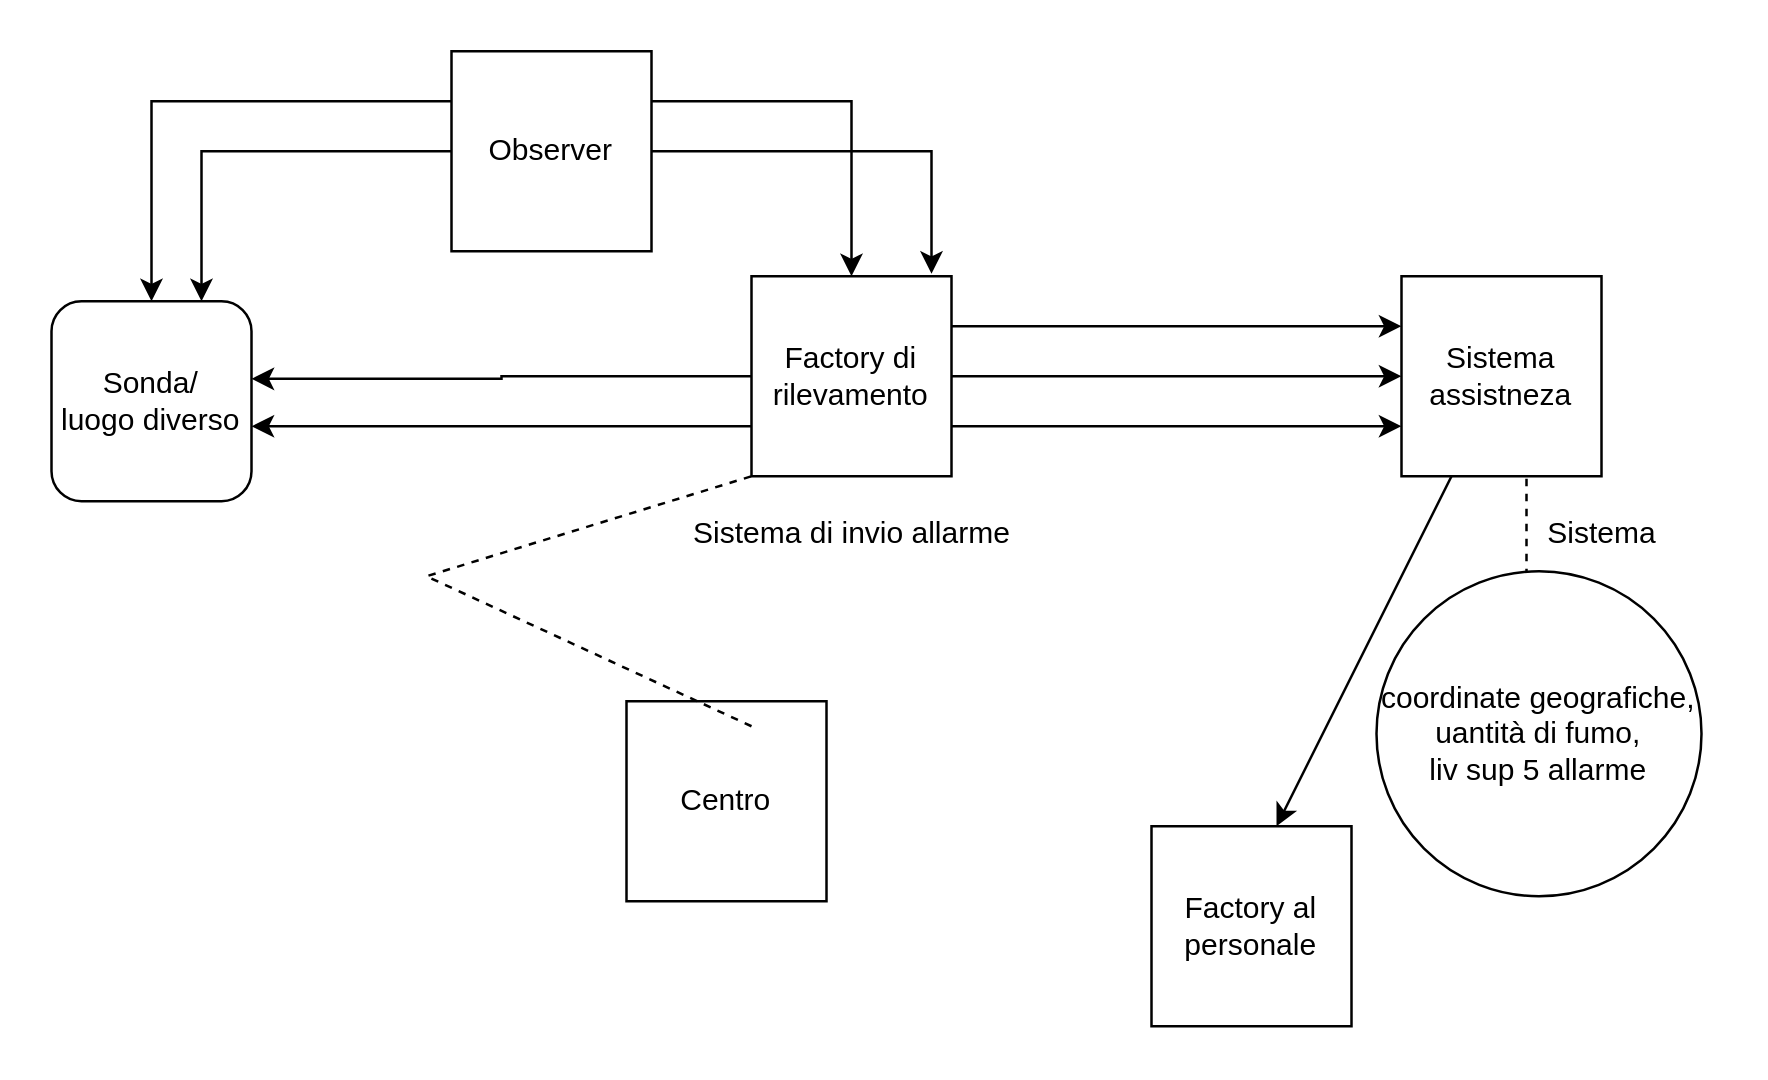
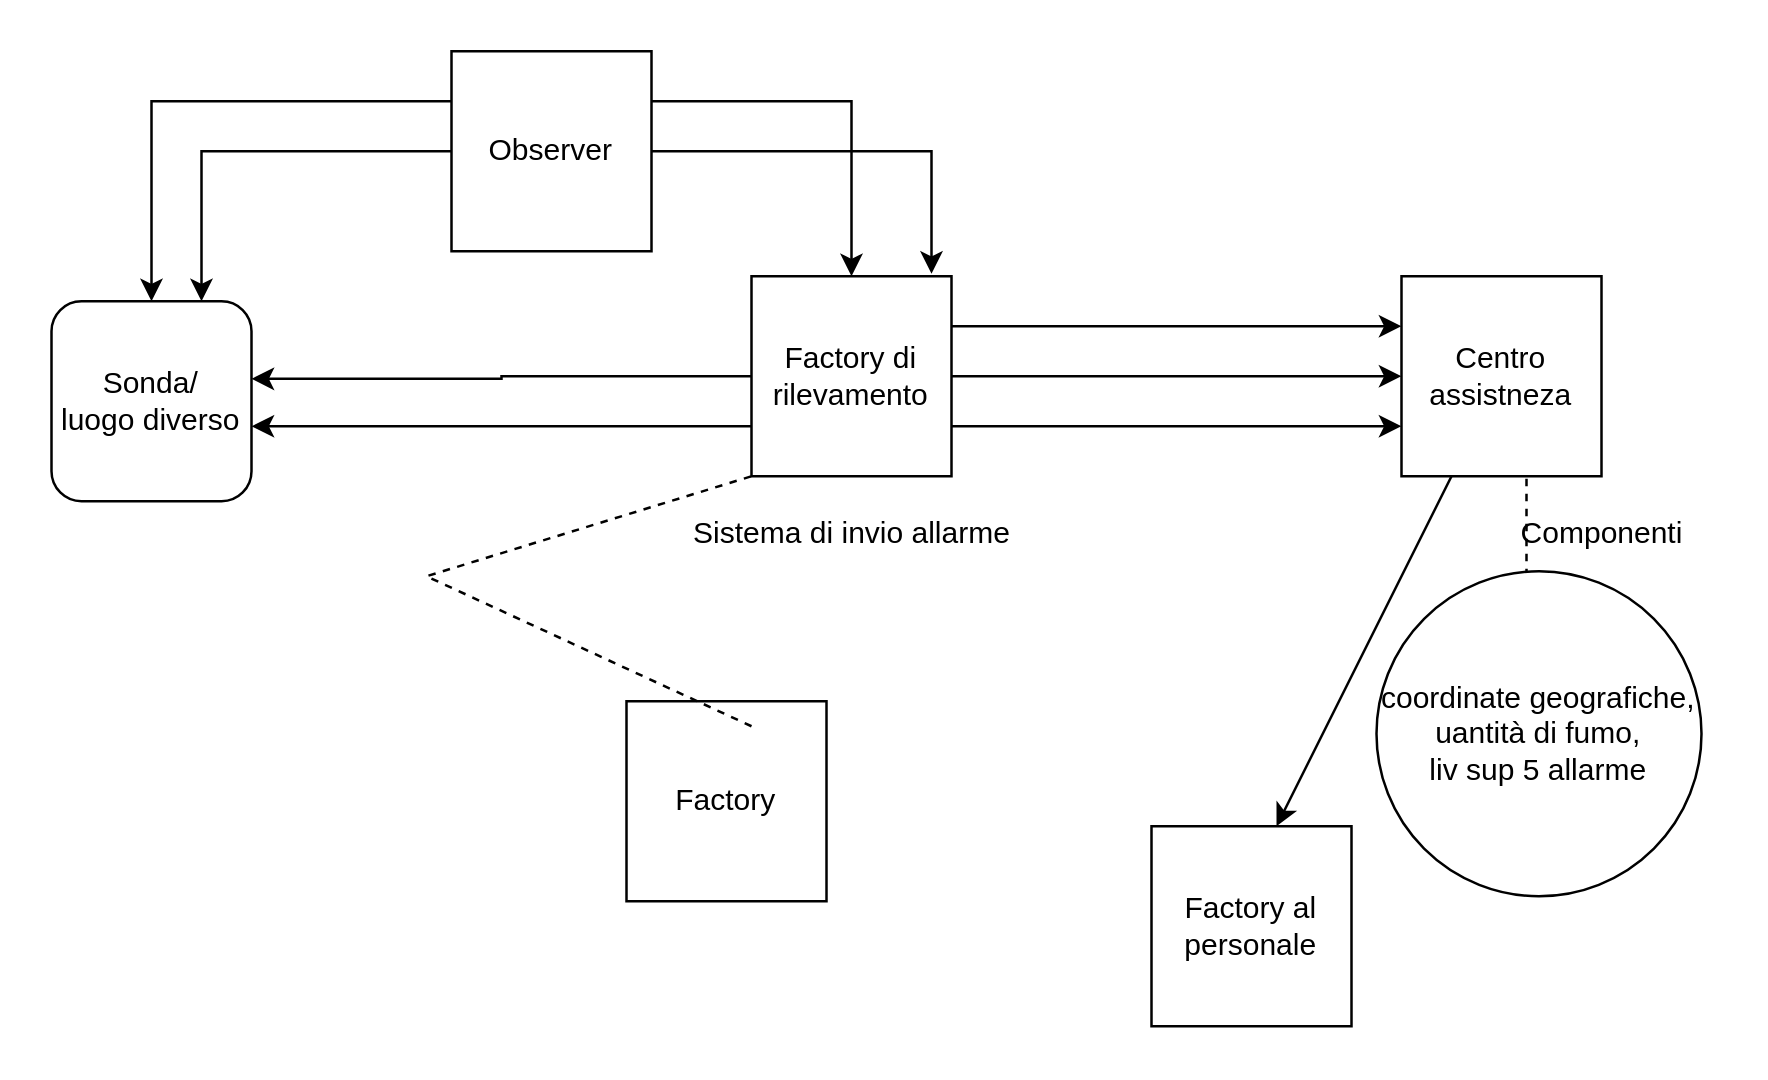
  <mxCell id="0" />
  <mxCell id="1" parent="0" />
  <mxCell id="2" style="edgeStyle=orthogonalEdgeStyle;rounded=0;orthogonalLoop=1;jettySize=auto;html=1;exitX=1;exitY=0.25;exitDx=0;exitDy=0;entryX=0;entryY=0.25;entryDx=0;entryDy=0;" edge="1" parent="1" source="7" target="9"><mxGeometry relative="1" as="geometry" /></mxCell>
  <mxCell id="3" style="edgeStyle=orthogonalEdgeStyle;rounded=0;orthogonalLoop=1;jettySize=auto;html=1;exitX=1;exitY=0.5;exitDx=0;exitDy=0;" edge="1" parent="1" source="7" target="9"><mxGeometry relative="1" as="geometry" /></mxCell>
  <mxCell id="4" style="edgeStyle=orthogonalEdgeStyle;rounded=0;orthogonalLoop=1;jettySize=auto;html=1;exitX=1;exitY=0.75;exitDx=0;exitDy=0;" edge="1" parent="1" source="7" target="9"><mxGeometry relative="1" as="geometry"><Array as="points"><mxPoint x="580" y="170" /><mxPoint x="580" y="170" /></Array></mxGeometry></mxCell>
  <mxCell id="5" style="edgeStyle=orthogonalEdgeStyle;rounded=0;orthogonalLoop=1;jettySize=auto;html=1;exitX=0;exitY=0.5;exitDx=0;exitDy=0;entryX=1;entryY=0.388;entryDx=0;entryDy=0;entryPerimeter=0;" edge="1" parent="1" source="7" target="8"><mxGeometry relative="1" as="geometry" /></mxCell>
  <mxCell id="6" style="edgeStyle=orthogonalEdgeStyle;rounded=0;orthogonalLoop=1;jettySize=auto;html=1;exitX=0;exitY=0.75;exitDx=0;exitDy=0;entryX=1;entryY=0.625;entryDx=0;entryDy=0;entryPerimeter=0;" edge="1" parent="1" source="7" target="8"><mxGeometry relative="1" as="geometry" /></mxCell>
  <mxCell id="7" value="Factory di rilevamento" style="whiteSpace=wrap;html=1;aspect=fixed;" vertex="1" parent="1"><mxGeometry x="300" y="110" width="80" height="80" as="geometry" /></mxCell>
  <mxCell id="8" value="&lt;div&gt;Sonda/&lt;/div&gt;&lt;div&gt;luogo diverso&lt;br&gt;&lt;/div&gt;" style="whiteSpace=wrap;html=1;aspect=fixed;rounded=1;" vertex="1" parent="1"><mxGeometry x="20" y="120" width="80" height="80" as="geometry" /></mxCell>
- <mxCell id="9" value="Sistema assistneza" style="whiteSpace=wrap;html=1;aspect=fixed;" vertex="1" parent="1"><mxGeometry x="560" y="110" width="80" height="80" as="geometry" /></mxCell>
+ <mxCell id="9" value="Centro assistneza" style="whiteSpace=wrap;html=1;aspect=fixed;" vertex="1" parent="1"><mxGeometry x="560" y="110" width="80" height="80" as="geometry" /></mxCell>
  <mxCell id="10" value="" style="endArrow=none;dashed=1;html=1;rounded=0;" edge="1" parent="1"><mxGeometry width="50" height="50" relative="1" as="geometry"><mxPoint x="610" y="230" as="sourcePoint" /><mxPoint x="610" y="190" as="targetPoint" /></mxGeometry></mxCell>
- <mxCell id="11" value="Sistema" style="text;html=1;align=center;verticalAlign=middle;resizable=0;points=[];autosize=1;strokeColor=none;fillColor=none;" vertex="1" parent="1"><mxGeometry x="595" y="198" width="90" height="30" as="geometry" /></mxCell>
+ <mxCell id="11" value="Componenti" style="text;html=1;align=center;verticalAlign=middle;resizable=0;points=[];autosize=1;strokeColor=none;fillColor=none;" vertex="1" parent="1"><mxGeometry x="595" y="198" width="90" height="30" as="geometry" /></mxCell>
  <mxCell id="12" value="&lt;div&gt;coordinate geografiche,&lt;/div&gt;&lt;div&gt;uantità di fumo,&lt;/div&gt;&lt;div&gt;liv sup 5 allarme&lt;br&gt;&lt;/div&gt;" style="ellipse;whiteSpace=wrap;html=1;aspect=fixed;" vertex="1" parent="1"><mxGeometry x="550" y="228" width="130" height="130" as="geometry" /></mxCell>
  <mxCell id="13" value="" style="endArrow=classic;html=1;rounded=0;exitX=0.25;exitY=1;exitDx=0;exitDy=0;" edge="1" parent="1" source="9"><mxGeometry width="50" height="50" relative="1" as="geometry"><mxPoint x="330" y="270" as="sourcePoint" /><mxPoint x="510" y="330" as="targetPoint" /></mxGeometry></mxCell>
  <mxCell id="14" value="Factory al personale" style="whiteSpace=wrap;html=1;aspect=fixed;" vertex="1" parent="1"><mxGeometry x="460" y="330" width="80" height="80" as="geometry" /></mxCell>
  <mxCell id="15" style="edgeStyle=orthogonalEdgeStyle;rounded=0;orthogonalLoop=1;jettySize=auto;html=1;exitX=0;exitY=0.25;exitDx=0;exitDy=0;" edge="1" parent="1" source="19" target="8"><mxGeometry relative="1" as="geometry" /></mxCell>
  <mxCell id="16" style="edgeStyle=orthogonalEdgeStyle;rounded=0;orthogonalLoop=1;jettySize=auto;html=1;exitX=0;exitY=0.5;exitDx=0;exitDy=0;entryX=0.75;entryY=0;entryDx=0;entryDy=0;" edge="1" parent="1" source="19" target="8"><mxGeometry relative="1" as="geometry" /></mxCell>
  <mxCell id="17" style="edgeStyle=orthogonalEdgeStyle;rounded=0;orthogonalLoop=1;jettySize=auto;html=1;exitX=1;exitY=0.5;exitDx=0;exitDy=0;entryX=0.9;entryY=-0.012;entryDx=0;entryDy=0;entryPerimeter=0;" edge="1" parent="1" source="19" target="7"><mxGeometry relative="1" as="geometry" /></mxCell>
  <mxCell id="18" style="edgeStyle=orthogonalEdgeStyle;rounded=0;orthogonalLoop=1;jettySize=auto;html=1;exitX=1;exitY=0.25;exitDx=0;exitDy=0;entryX=0.5;entryY=0;entryDx=0;entryDy=0;" edge="1" parent="1" source="19" target="7"><mxGeometry relative="1" as="geometry" /></mxCell>
  <mxCell id="19" value="Observer" style="whiteSpace=wrap;html=1;aspect=fixed;" vertex="1" parent="1"><mxGeometry x="180" y="20" width="80" height="80" as="geometry" /></mxCell>
- <mxCell id="20" value="Centro" style="whiteSpace=wrap;html=1;aspect=fixed;" vertex="1" parent="1"><mxGeometry x="250" y="280" width="80" height="80" as="geometry" /></mxCell>
+ <mxCell id="20" value="Factory" style="whiteSpace=wrap;html=1;aspect=fixed;" vertex="1" parent="1"><mxGeometry x="250" y="280" width="80" height="80" as="geometry" /></mxCell>
  <mxCell id="21" value="" style="endArrow=none;dashed=1;html=1;rounded=0;" edge="1" parent="1"><mxGeometry width="50" height="50" relative="1" as="geometry"><mxPoint x="300" y="290" as="sourcePoint" /><mxPoint x="300" y="190" as="targetPoint" /><Array as="points"><mxPoint x="170" y="230" /></Array></mxGeometry></mxCell>
  <mxCell id="22" value="Sistema di invio allarme" style="text;html=1;align=center;verticalAlign=middle;resizable=0;points=[];autosize=1;strokeColor=none;fillColor=none;" vertex="1" parent="1"><mxGeometry x="260" y="198" width="160" height="30" as="geometry" /></mxCell>
